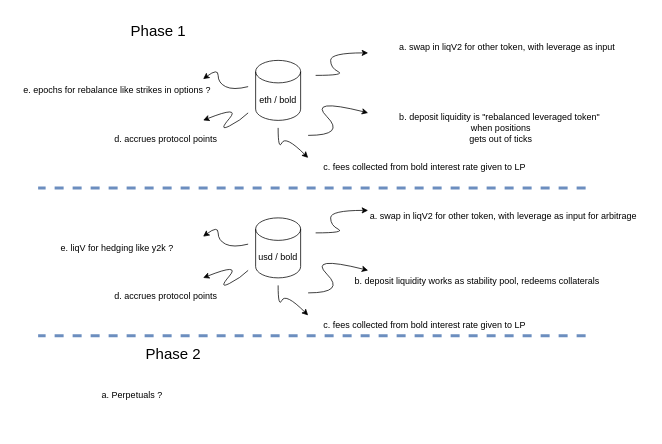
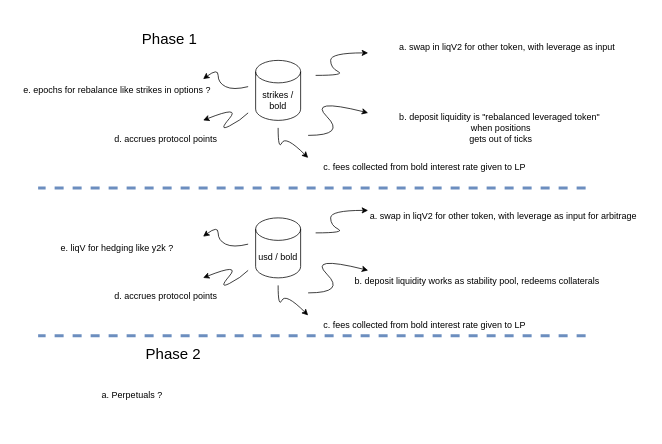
  <mxCell id="0" />
  <mxCell id="1" parent="0" />
- <mxCell id="2" value="eth / bold" style="shape=cylinder3;whiteSpace=wrap;html=1;boundedLbl=1;backgroundOutline=1;size=15;" vertex="1" parent="1"><mxGeometry x="340" y="80" width="60" height="80" as="geometry" /></mxCell>
+ <mxCell id="2" value="strikes / bold" style="shape=cylinder3;whiteSpace=wrap;html=1;boundedLbl=1;backgroundOutline=1;size=15;" vertex="1" parent="1"><mxGeometry x="340" y="80" width="60" height="80" as="geometry" /></mxCell>
  <mxCell id="3" value="" style="curved=1;endArrow=classic;html=1;rounded=0;" edge="1" parent="1"><mxGeometry width="50" height="50" relative="1" as="geometry"><mxPoint x="420" y="100" as="sourcePoint" /><mxPoint x="490" y="70" as="targetPoint" /><Array as="points"><mxPoint x="460" y="100" /><mxPoint x="440" y="90" /><mxPoint x="440" y="70" /></Array></mxGeometry></mxCell>
  <mxCell id="4" value="a. swap in liqV2 for other token, with leverage as input&lt;div&gt;&lt;br&gt;&lt;/div&gt;" style="text;html=1;align=center;verticalAlign=middle;resizable=0;points=[];autosize=1;strokeColor=none;fillColor=none;" vertex="1" parent="1"><mxGeometry x="520" y="50" width="310" height="40" as="geometry" /></mxCell>
  <mxCell id="5" value="" style="curved=1;endArrow=classic;html=1;rounded=0;" edge="1" parent="1"><mxGeometry width="50" height="50" relative="1" as="geometry"><mxPoint x="410" y="180" as="sourcePoint" /><mxPoint x="490" y="150" as="targetPoint" /><Array as="points"><mxPoint x="460" y="180" /><mxPoint x="410" y="130" /></Array></mxGeometry></mxCell>
  <mxCell id="6" value="b&lt;span style=&quot;background-color: initial;&quot;&gt;. deposit liquidity is &quot;rebalanced leveraged token&quot;&lt;/span&gt;&lt;div&gt;&lt;div&gt;&amp;nbsp;when positions&lt;div&gt;&amp;nbsp;gets out of ticks&lt;/div&gt;&lt;/div&gt;&lt;/div&gt;" style="text;html=1;align=center;verticalAlign=middle;resizable=0;points=[];autosize=1;strokeColor=none;fillColor=none;" vertex="1" parent="1"><mxGeometry x="520" y="140" width="290" height="60" as="geometry" /></mxCell>
  <mxCell id="7" value="" style="curved=1;endArrow=classic;html=1;rounded=0;" edge="1" parent="1"><mxGeometry width="50" height="50" relative="1" as="geometry"><mxPoint x="370" y="170" as="sourcePoint" /><mxPoint x="410" y="210" as="targetPoint" /><Array as="points"><mxPoint x="370" y="200" /><mxPoint x="380" y="180" /></Array></mxGeometry></mxCell>
  <mxCell id="8" value="c. fees collected from bold interest rate given to LP" style="text;html=1;align=center;verticalAlign=middle;resizable=0;points=[];autosize=1;strokeColor=none;fillColor=none;" vertex="1" parent="1"><mxGeometry x="420" y="208" width="290" height="30" as="geometry" /></mxCell>
  <mxCell id="9" value="" style="curved=1;endArrow=classic;html=1;rounded=0;" edge="1" parent="1"><mxGeometry width="50" height="50" relative="1" as="geometry"><mxPoint x="330" y="150" as="sourcePoint" /><mxPoint x="270" y="160" as="targetPoint" /><Array as="points"><mxPoint x="320" y="160" /><mxPoint x="290" y="175" /><mxPoint x="320" y="140" /></Array></mxGeometry></mxCell>
  <mxCell id="10" value="d. accrues protocol points" style="text;html=1;align=center;verticalAlign=middle;resizable=0;points=[];autosize=1;strokeColor=none;fillColor=none;" vertex="1" parent="1"><mxGeometry x="140" y="170" width="160" height="30" as="geometry" /></mxCell>
  <mxCell id="11" value="" style="curved=1;endArrow=classic;html=1;rounded=0;" edge="1" parent="1"><mxGeometry width="50" height="50" relative="1" as="geometry"><mxPoint x="330" y="115" as="sourcePoint" /><mxPoint x="270" y="105" as="targetPoint" /><Array as="points"><mxPoint x="310" y="120" /><mxPoint x="290" y="110" /><mxPoint x="290" y="90" /></Array></mxGeometry></mxCell>
  <mxCell id="12" value="e. epochs for rebalance like strikes in options ?" style="text;html=1;align=center;verticalAlign=middle;resizable=0;points=[];autosize=1;strokeColor=none;fillColor=none;" vertex="1" parent="1"><mxGeometry x="20" y="105" width="270" height="30" as="geometry" /></mxCell>
  <mxCell id="13" value="usd / bold" style="shape=cylinder3;whiteSpace=wrap;html=1;boundedLbl=1;backgroundOutline=1;size=15;" vertex="1" parent="1"><mxGeometry x="340" y="290" width="60" height="80" as="geometry" /></mxCell>
  <mxCell id="14" value="" style="curved=1;endArrow=classic;html=1;rounded=0;" edge="1" parent="1"><mxGeometry width="50" height="50" relative="1" as="geometry"><mxPoint x="420" y="310" as="sourcePoint" /><mxPoint x="490" y="280" as="targetPoint" /><Array as="points"><mxPoint x="460" y="310" /><mxPoint x="440" y="300" /><mxPoint x="440" y="280" /></Array></mxGeometry></mxCell>
  <mxCell id="15" value="a. swap in liqV2 for other token, with leverage as input for arbitrage&lt;div&gt;&lt;br&gt;&lt;/div&gt;" style="text;html=1;align=center;verticalAlign=middle;resizable=0;points=[];autosize=1;strokeColor=none;fillColor=none;" vertex="1" parent="1"><mxGeometry x="480" y="275" width="380" height="40" as="geometry" /></mxCell>
  <mxCell id="16" value="" style="curved=1;endArrow=classic;html=1;rounded=0;" edge="1" parent="1"><mxGeometry width="50" height="50" relative="1" as="geometry"><mxPoint x="410" y="390" as="sourcePoint" /><mxPoint x="490" y="360" as="targetPoint" /><Array as="points"><mxPoint x="460" y="390" /><mxPoint x="410" y="340" /></Array></mxGeometry></mxCell>
  <mxCell id="17" value="b&lt;span style=&quot;background-color: initial;&quot;&gt;. deposit liquidity works as stability pool, redeems collaterals&lt;/span&gt;" style="text;html=1;align=center;verticalAlign=middle;resizable=0;points=[];autosize=1;strokeColor=none;fillColor=none;" vertex="1" parent="1"><mxGeometry x="460" y="360" width="350" height="30" as="geometry" /></mxCell>
  <mxCell id="18" value="" style="curved=1;endArrow=classic;html=1;rounded=0;" edge="1" parent="1"><mxGeometry width="50" height="50" relative="1" as="geometry"><mxPoint x="370" y="380" as="sourcePoint" /><mxPoint x="410" y="420" as="targetPoint" /><Array as="points"><mxPoint x="370" y="410" /><mxPoint x="380" y="390" /></Array></mxGeometry></mxCell>
  <mxCell id="19" value="c. fees collected from bold interest rate given to LP" style="text;html=1;align=center;verticalAlign=middle;resizable=0;points=[];autosize=1;strokeColor=none;fillColor=none;" vertex="1" parent="1"><mxGeometry x="420" y="418" width="290" height="30" as="geometry" /></mxCell>
  <mxCell id="20" value="" style="curved=1;endArrow=classic;html=1;rounded=0;" edge="1" parent="1"><mxGeometry width="50" height="50" relative="1" as="geometry"><mxPoint x="330" y="360" as="sourcePoint" /><mxPoint x="270" y="370" as="targetPoint" /><Array as="points"><mxPoint x="320" y="370" /><mxPoint x="290" y="385" /><mxPoint x="320" y="350" /></Array></mxGeometry></mxCell>
  <mxCell id="21" value="d. accrues protocol points" style="text;html=1;align=center;verticalAlign=middle;resizable=0;points=[];autosize=1;strokeColor=none;fillColor=none;" vertex="1" parent="1"><mxGeometry x="140" y="380" width="160" height="30" as="geometry" /></mxCell>
  <mxCell id="22" value="" style="curved=1;endArrow=classic;html=1;rounded=0;" edge="1" parent="1"><mxGeometry width="50" height="50" relative="1" as="geometry"><mxPoint x="330" y="325" as="sourcePoint" /><mxPoint x="270" y="315" as="targetPoint" /><Array as="points"><mxPoint x="310" y="330" /><mxPoint x="290" y="320" /><mxPoint x="290" y="300" /></Array></mxGeometry></mxCell>
  <mxCell id="23" value="e. liqV for hedging like y2k ?" style="text;html=1;align=center;verticalAlign=middle;resizable=0;points=[];autosize=1;strokeColor=none;fillColor=none;" vertex="1" parent="1"><mxGeometry x="60" y="315" width="190" height="30" as="geometry" /></mxCell>
- <mxCell id="24" value="&lt;font style=&quot;font-size: 20px;&quot;&gt;Phase 1&lt;/font&gt;" style="text;html=1;align=center;verticalAlign=middle;resizable=0;points=[];autosize=1;strokeColor=none;fillColor=none;" vertex="1" parent="1"><mxGeometry x="160" y="20" width="100" height="40" as="geometry" /></mxCell>
+ <mxCell id="24" value="&lt;font style=&quot;font-size: 20px;&quot;&gt;Phase 1&lt;/font&gt;" style="text;html=1;align=center;verticalAlign=middle;resizable=0;points=[];autosize=1;strokeColor=none;fillColor=none;" vertex="1" parent="1"><mxGeometry x="175" y="30" width="100" height="40" as="geometry" /></mxCell>
  <mxCell id="25" value="&lt;font style=&quot;font-size: 20px;&quot;&gt;Phase 2&lt;/font&gt;" style="text;html=1;align=center;verticalAlign=middle;resizable=0;points=[];autosize=1;strokeColor=none;fillColor=none;" vertex="1" parent="1"><mxGeometry x="180" y="450" width="100" height="40" as="geometry" /></mxCell>
  <mxCell id="26" value="a. Perpetuals ?&lt;div&gt;&lt;br&gt;&lt;/div&gt;&lt;div&gt;&lt;br&gt;&lt;/div&gt;" style="text;html=1;align=center;verticalAlign=middle;resizable=0;points=[];autosize=1;strokeColor=none;fillColor=none;" vertex="1" parent="1"><mxGeometry x="125" y="510" width="100" height="60" as="geometry" /></mxCell>
  <mxCell id="27" value="" style="endArrow=none;dashed=1;html=1;rounded=0;fillColor=#dae8fc;strokeColor=#6c8ebf;strokeWidth=4;" edge="1" parent="1"><mxGeometry width="50" height="50" relative="1" as="geometry"><mxPoint x="780" y="250" as="sourcePoint" /><mxPoint x="50" y="250" as="targetPoint" /></mxGeometry></mxCell>
  <mxCell id="28" value="" style="endArrow=none;dashed=1;html=1;rounded=0;fillColor=#dae8fc;strokeColor=#6c8ebf;strokeWidth=4;" edge="1" parent="1"><mxGeometry width="50" height="50" relative="1" as="geometry"><mxPoint x="780" y="447" as="sourcePoint" /><mxPoint x="50" y="447" as="targetPoint" /></mxGeometry></mxCell>
